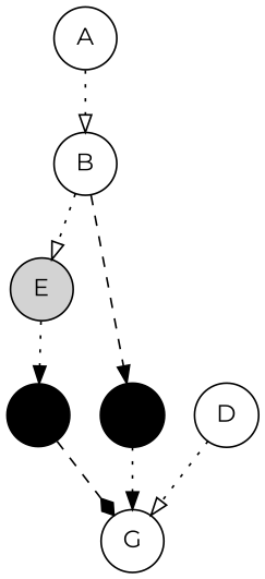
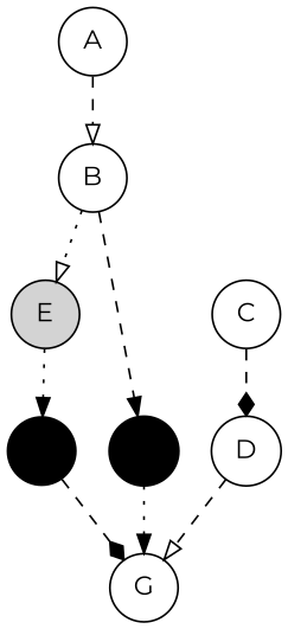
  digraph {
    fontname=Montserrat
    rankdir=TB
    node [fontname=Montserrat shape=circle]
    edge [arrowhead=normal fontname=Montserrat style=dashed]
    F [fillcolor=black style=filled]
    G
    E [style=filled]
    H [fillcolor=black style=filled]
    A
    B
+   C
    D
    F -> G [arrowhead=diamond]
    E -> F [style=dotted]
    H -> G [style=dotted]
-   A -> B [arrowhead=onormal style=dotted]
+   A -> B [arrowhead=onormal]
    B -> E [arrowhead=onormal style=dotted]
    B -> H
-   D -> G [arrowhead=onormal style=dotted]
+   C -> D [arrowhead=diamond]
+   D -> G [arrowhead=onormal]
  }
